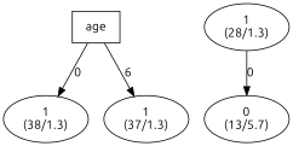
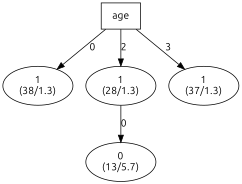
  digraph {
    fontname=Ubuntu
    node [fontname=Ubuntu shape=ellipse]
    edge [fontname=Ubuntu]
    n1 [label="age\n" shape=box]
    n2 [label="1\n(38/1.3)"]
    n3 [label="1\n(28/1.3)"]
    n4 [label="1\n(37/1.3)"]
    n5 [label="0\n(13/5.7)"]
    n1 -> n2 [label=0]
-   n1 -> n4 [label=6]
+   n1 -> n3 [label=2]
+   n1 -> n4 [label=3]
    n3 -> n5 [label=0]
  }
